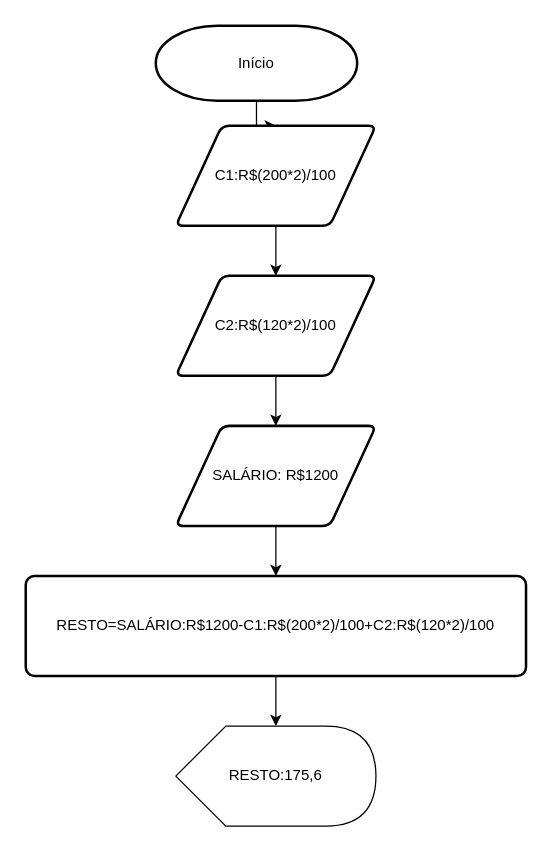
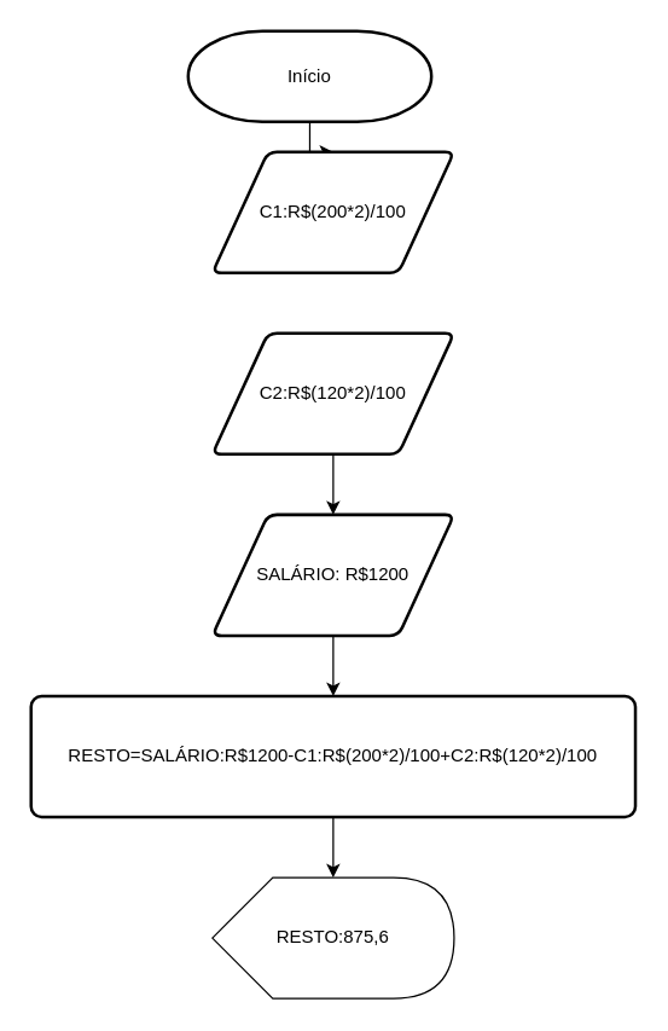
  <mxCell id="0" />
  <mxCell id="1" parent="0" />
  <mxCell id="2" style="edgeStyle=orthogonalEdgeStyle;rounded=0;orthogonalLoop=1;jettySize=auto;html=1;" edge="1" parent="1" source="3"><mxGeometry relative="1" as="geometry"><mxPoint x="219.5" y="100" as="targetPoint" /></mxGeometry></mxCell>
  <mxCell id="3" value="Início" style="strokeWidth=2;html=1;shape=mxgraph.flowchart.terminator;whiteSpace=wrap;" vertex="1" parent="1"><mxGeometry x="124" y="20" width="161" height="60" as="geometry" /></mxCell>
  <mxCell id="4" style="edgeStyle=orthogonalEdgeStyle;rounded=0;orthogonalLoop=1;jettySize=auto;html=1;entryX=0;entryY=0;entryDx=80;entryDy=0;entryPerimeter=0;" edge="1" parent="1" source="5" target="12"><mxGeometry relative="1" as="geometry" /></mxCell>
  <mxCell id="5" value="RESTO=SALÁRIO:R$1200-C1:R$(200*2)/100+C2:R$(120*2)/100" style="rounded=1;whiteSpace=wrap;html=1;absoluteArcSize=1;arcSize=14;strokeWidth=2;" vertex="1" parent="1"><mxGeometry x="20" y="460" width="400" height="80" as="geometry" /></mxCell>
- <mxCell id="6" style="edgeStyle=orthogonalEdgeStyle;rounded=0;orthogonalLoop=1;jettySize=auto;html=1;entryX=0.5;entryY=0;entryDx=0;entryDy=0;" edge="1" parent="1" source="7" target="9"><mxGeometry relative="1" as="geometry" /></mxCell>
  <mxCell id="7" value="C1:R$(200*2)/100" style="shape=parallelogram;html=1;strokeWidth=2;perimeter=parallelogramPerimeter;whiteSpace=wrap;rounded=1;arcSize=12;size=0.23;" vertex="1" parent="1"><mxGeometry x="140" y="100" width="160" height="80" as="geometry" /></mxCell>
  <mxCell id="8" style="edgeStyle=orthogonalEdgeStyle;rounded=0;orthogonalLoop=1;jettySize=auto;html=1;" edge="1" parent="1" source="9"><mxGeometry relative="1" as="geometry"><mxPoint x="220" y="340" as="targetPoint" /></mxGeometry></mxCell>
  <mxCell id="9" value="C2:R$(120*2)/100" style="shape=parallelogram;html=1;strokeWidth=2;perimeter=parallelogramPerimeter;whiteSpace=wrap;rounded=1;arcSize=12;size=0.23;" vertex="1" parent="1"><mxGeometry x="140" y="220" width="160" height="80" as="geometry" /></mxCell>
  <mxCell id="10" style="edgeStyle=orthogonalEdgeStyle;rounded=0;orthogonalLoop=1;jettySize=auto;html=1;" edge="1" parent="1" source="11"><mxGeometry relative="1" as="geometry"><mxPoint x="220" y="460" as="targetPoint" /></mxGeometry></mxCell>
  <mxCell id="11" value="SALÁRIO: R$1200" style="shape=parallelogram;html=1;strokeWidth=2;perimeter=parallelogramPerimeter;whiteSpace=wrap;rounded=1;arcSize=12;size=0.23;" vertex="1" parent="1"><mxGeometry x="140" y="340" width="160" height="80" as="geometry" /></mxCell>
- <mxCell id="12" value="RESTO:175,6" style="shape=display;whiteSpace=wrap;html=1;" vertex="1" parent="1"><mxGeometry x="140" y="580" width="160" height="80" as="geometry" /></mxCell>
+ <mxCell id="12" value="RESTO:875,6" style="shape=display;whiteSpace=wrap;html=1;" vertex="1" parent="1"><mxGeometry x="140" y="580" width="160" height="80" as="geometry" /></mxCell>
